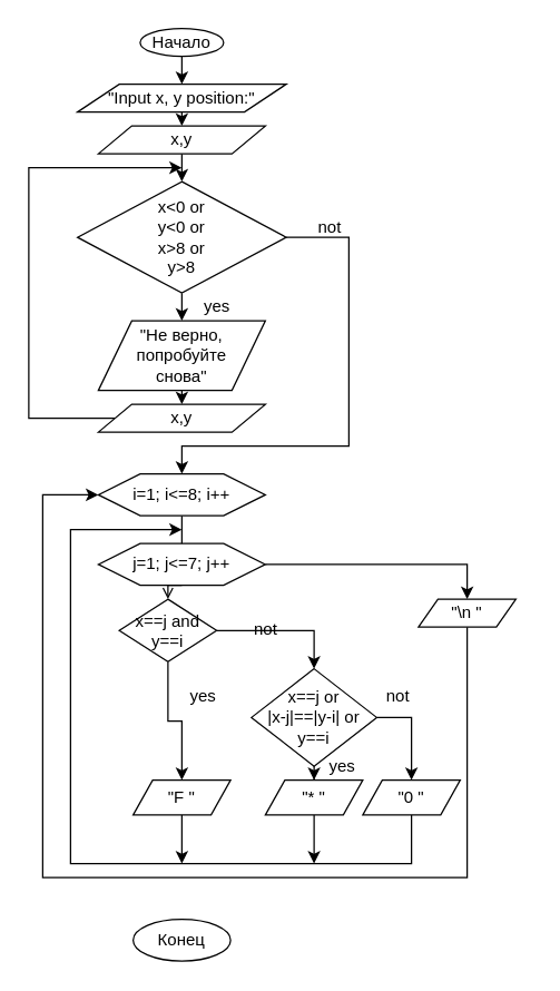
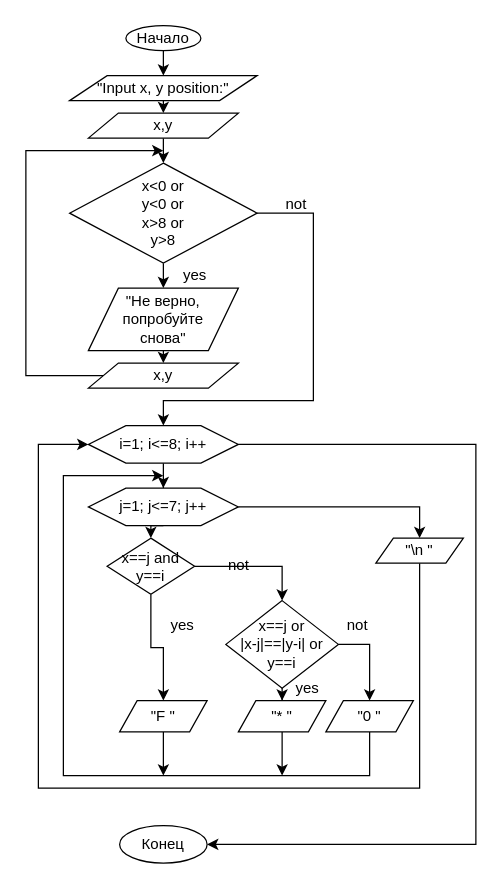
  <mxCell id="0" />
  <mxCell id="1" parent="0" />
  <mxCell id="2" style="edgeStyle=orthogonalEdgeStyle;rounded=0;orthogonalLoop=1;jettySize=auto;html=1;exitX=0.5;exitY=1;exitDx=0;exitDy=0;entryX=0.5;entryY=0;entryDx=0;entryDy=0;" edge="1" parent="1" source="3" target="5"><mxGeometry relative="1" as="geometry" /></mxCell>
  <mxCell id="3" value="Начало" style="ellipse;whiteSpace=wrap;html=1;" vertex="1" parent="1"><mxGeometry x="100" y="20" width="60" height="20" as="geometry" /></mxCell>
  <mxCell id="4" style="edgeStyle=orthogonalEdgeStyle;rounded=0;orthogonalLoop=1;jettySize=auto;html=1;exitX=0.5;exitY=1;exitDx=0;exitDy=0;entryX=0.5;entryY=0;entryDx=0;entryDy=0;" edge="1" parent="1" source="5" target="7"><mxGeometry relative="1" as="geometry" /></mxCell>
  <mxCell id="5" value="&quot;Input x, y position:&quot;" style="shape=parallelogram;perimeter=parallelogramPerimeter;whiteSpace=wrap;html=1;" vertex="1" parent="1"><mxGeometry x="55" y="60" width="150" height="20" as="geometry" /></mxCell>
  <mxCell id="6" style="edgeStyle=orthogonalEdgeStyle;rounded=0;orthogonalLoop=1;jettySize=auto;html=1;exitX=0.5;exitY=1;exitDx=0;exitDy=0;entryX=0.5;entryY=0;entryDx=0;entryDy=0;" edge="1" parent="1" source="7" target="10"><mxGeometry relative="1" as="geometry" /></mxCell>
  <mxCell id="7" value="x,y" style="shape=parallelogram;perimeter=parallelogramPerimeter;whiteSpace=wrap;html=1;" vertex="1" parent="1"><mxGeometry x="70" y="90" width="120" height="20" as="geometry" /></mxCell>
  <mxCell id="8" style="edgeStyle=orthogonalEdgeStyle;rounded=0;orthogonalLoop=1;jettySize=auto;html=1;exitX=0.5;exitY=1;exitDx=0;exitDy=0;entryX=0.5;entryY=0;entryDx=0;entryDy=0;" edge="1" parent="1" source="10" target="12"><mxGeometry relative="1" as="geometry" /></mxCell>
  <mxCell id="9" style="edgeStyle=orthogonalEdgeStyle;rounded=0;orthogonalLoop=1;jettySize=auto;html=1;entryX=0.5;entryY=0;entryDx=0;entryDy=0;" edge="1" parent="1" source="10" target="18"><mxGeometry relative="1" as="geometry"><Array as="points"><mxPoint x="250" y="170" /><mxPoint x="250" y="320" /><mxPoint x="130" y="320" /></Array></mxGeometry></mxCell>
  <mxCell id="10" value="&lt;div&gt;x&amp;lt;0 or&lt;/div&gt;&lt;div&gt;y&amp;lt;0 or&lt;/div&gt;&lt;div&gt;x&amp;gt;8 or&lt;/div&gt;&lt;div&gt;y&amp;gt;8&lt;br&gt;&lt;/div&gt;" style="rhombus;whiteSpace=wrap;html=1;" vertex="1" parent="1"><mxGeometry x="55" y="130" width="150" height="80" as="geometry" /></mxCell>
  <mxCell id="11" style="edgeStyle=orthogonalEdgeStyle;rounded=0;orthogonalLoop=1;jettySize=auto;html=1;exitX=0.5;exitY=1;exitDx=0;exitDy=0;entryX=0.5;entryY=0;entryDx=0;entryDy=0;" edge="1" parent="1" source="12" target="14"><mxGeometry relative="1" as="geometry" /></mxCell>
  <mxCell id="12" value="&quot;Не верно,&lt;div&gt;попробуйте &lt;br&gt;&lt;/div&gt;&lt;div&gt;снова&quot;&lt;/div&gt;" style="shape=parallelogram;perimeter=parallelogramPerimeter;whiteSpace=wrap;html=1;" vertex="1" parent="1"><mxGeometry x="70" y="230" width="120" height="50" as="geometry" /></mxCell>
  <mxCell id="13" style="edgeStyle=orthogonalEdgeStyle;rounded=0;orthogonalLoop=1;jettySize=auto;html=1;exitX=0;exitY=0.5;exitDx=0;exitDy=0;" edge="1" parent="1" source="14"><mxGeometry relative="1" as="geometry"><mxPoint x="130" y="120" as="targetPoint" /><Array as="points"><mxPoint x="20" y="300" /><mxPoint x="20" y="120" /></Array></mxGeometry></mxCell>
  <mxCell id="14" value="x,y" style="shape=parallelogram;perimeter=parallelogramPerimeter;whiteSpace=wrap;html=1;" vertex="1" parent="1"><mxGeometry x="70" y="290" width="120" height="20" as="geometry" /></mxCell>
  <mxCell id="15" value="&lt;div&gt;yes&lt;/div&gt;" style="text;html=1;align=center;verticalAlign=middle;resizable=0;points=[];autosize=1;" vertex="1" parent="1"><mxGeometry x="140" y="210" width="30" height="20" as="geometry" /></mxCell>
- <mxCell id="16" style="edgeStyle=orthogonalEdgeStyle;rounded=0;orthogonalLoop=1;jettySize=auto;html=1;entryX=0.5;entryY=0;entryDx=0;entryDy=0;endArrow=none;" edge="1" parent="1" source="18" target="22"><mxGeometry relative="1" as="geometry" /></mxCell>
+ <mxCell id="16" style="edgeStyle=orthogonalEdgeStyle;rounded=0;orthogonalLoop=1;jettySize=auto;html=1;entryX=0.5;entryY=0;entryDx=0;entryDy=0;" edge="1" parent="1" source="18" target="22"><mxGeometry relative="1" as="geometry" /></mxCell>
+ <mxCell id="17" style="edgeStyle=orthogonalEdgeStyle;rounded=0;orthogonalLoop=1;jettySize=auto;html=1;" edge="1" parent="1" source="18" target="40"><mxGeometry relative="1" as="geometry"><Array as="points"><mxPoint x="380" y="355" /><mxPoint x="380" y="675" /></Array></mxGeometry></mxCell>
  <mxCell id="18" value="i=1; i&amp;lt;=8; i++" style="shape=hexagon;perimeter=hexagonPerimeter2;whiteSpace=wrap;html=1;" vertex="1" parent="1"><mxGeometry x="70" y="340" width="120" height="30" as="geometry" /></mxCell>
  <mxCell id="19" style="edgeStyle=orthogonalEdgeStyle;rounded=0;orthogonalLoop=1;jettySize=auto;html=1;exitX=0.5;exitY=1;exitDx=0;exitDy=0;" edge="1" parent="1" source="18" target="18"><mxGeometry relative="1" as="geometry" /></mxCell>
- <mxCell id="20" style="edgeStyle=orthogonalEdgeStyle;rounded=0;orthogonalLoop=1;jettySize=auto;html=1;exitX=0.5;exitY=1;exitDx=0;exitDy=0;entryX=0.5;entryY=0;entryDx=0;entryDy=0;endArrow=open;" edge="1" parent="1" source="22" target="25"><mxGeometry relative="1" as="geometry" /></mxCell>
+ <mxCell id="20" style="edgeStyle=orthogonalEdgeStyle;rounded=0;orthogonalLoop=1;jettySize=auto;html=1;exitX=0.5;exitY=1;exitDx=0;exitDy=0;entryX=0.5;entryY=0;entryDx=0;entryDy=0;" edge="1" parent="1" source="22" target="25"><mxGeometry relative="1" as="geometry" /></mxCell>
  <mxCell id="21" style="edgeStyle=orthogonalEdgeStyle;rounded=0;orthogonalLoop=1;jettySize=auto;html=1;entryX=0.5;entryY=0;entryDx=0;entryDy=0;" edge="1" parent="1" source="22" target="39"><mxGeometry relative="1" as="geometry" /></mxCell>
  <mxCell id="22" value="j=1; j&amp;lt;=7; j++" style="shape=hexagon;perimeter=hexagonPerimeter2;whiteSpace=wrap;html=1;" vertex="1" parent="1"><mxGeometry x="70" y="390" width="120" height="30" as="geometry" /></mxCell>
  <mxCell id="23" style="edgeStyle=orthogonalEdgeStyle;rounded=0;orthogonalLoop=1;jettySize=auto;html=1;entryX=0.5;entryY=0;entryDx=0;entryDy=0;" edge="1" parent="1" source="25" target="28"><mxGeometry relative="1" as="geometry" /></mxCell>
  <mxCell id="24" style="edgeStyle=orthogonalEdgeStyle;rounded=0;orthogonalLoop=1;jettySize=auto;html=1;exitX=0.5;exitY=1;exitDx=0;exitDy=0;entryX=0.5;entryY=0;entryDx=0;entryDy=0;" edge="1" parent="1" source="25" target="33"><mxGeometry relative="1" as="geometry"><mxPoint x="129.966" y="530" as="targetPoint" /></mxGeometry></mxCell>
  <mxCell id="25" value="&lt;div&gt;x==j and&lt;/div&gt;&lt;div&gt;y==i&lt;br&gt;&lt;/div&gt;" style="rhombus;whiteSpace=wrap;html=1;" vertex="1" parent="1"><mxGeometry x="85" y="430" width="70" height="45" as="geometry" /></mxCell>
  <mxCell id="26" style="edgeStyle=orthogonalEdgeStyle;rounded=0;orthogonalLoop=1;jettySize=auto;html=1;exitX=1;exitY=0.5;exitDx=0;exitDy=0;entryX=0.5;entryY=0;entryDx=0;entryDy=0;" edge="1" parent="1" source="28" target="37"><mxGeometry relative="1" as="geometry"><mxPoint x="315" y="550" as="targetPoint" /></mxGeometry></mxCell>
  <mxCell id="27" style="edgeStyle=orthogonalEdgeStyle;rounded=0;orthogonalLoop=1;jettySize=auto;html=1;entryX=0.5;entryY=0;entryDx=0;entryDy=0;" edge="1" parent="1" source="28" target="35"><mxGeometry relative="1" as="geometry" /></mxCell>
  <mxCell id="28" value="&lt;div&gt;x==j or&lt;br&gt;&lt;/div&gt;&lt;div&gt;|x-j|==|y-i| or&lt;br&gt;&lt;/div&gt;&lt;div&gt;y==i&lt;br&gt;&lt;/div&gt;" style="rhombus;whiteSpace=wrap;html=1;" vertex="1" parent="1"><mxGeometry x="180" y="480" width="90" height="70" as="geometry" /></mxCell>
  <mxCell id="29" value="&lt;div&gt;not&lt;/div&gt;" style="text;html=1;align=center;verticalAlign=middle;resizable=0;points=[];autosize=1;" vertex="1" parent="1"><mxGeometry x="175" y="442" width="30" height="20" as="geometry" /></mxCell>
  <mxCell id="30" value="&lt;div&gt;not&lt;/div&gt;" style="text;html=1;align=center;verticalAlign=middle;resizable=0;points=[];autosize=1;" vertex="1" parent="1"><mxGeometry x="270" y="490" width="30" height="20" as="geometry" /></mxCell>
  <mxCell id="31" value="yes" style="text;html=1;align=center;verticalAlign=middle;resizable=0;points=[];autosize=1;" vertex="1" parent="1"><mxGeometry x="130" y="490" width="30" height="20" as="geometry" /></mxCell>
  <mxCell id="32" style="edgeStyle=orthogonalEdgeStyle;rounded=0;orthogonalLoop=1;jettySize=auto;html=1;" edge="1" parent="1" source="33"><mxGeometry relative="1" as="geometry"><mxPoint x="130" y="620" as="targetPoint" /></mxGeometry></mxCell>
  <mxCell id="33" value="&quot;F &quot;" style="shape=parallelogram;perimeter=parallelogramPerimeter;whiteSpace=wrap;html=1;" vertex="1" parent="1"><mxGeometry x="95" y="560" width="70" height="25" as="geometry" /></mxCell>
  <mxCell id="34" style="edgeStyle=orthogonalEdgeStyle;rounded=0;orthogonalLoop=1;jettySize=auto;html=1;" edge="1" parent="1" source="35"><mxGeometry relative="1" as="geometry"><mxPoint x="225" y="620" as="targetPoint" /></mxGeometry></mxCell>
  <mxCell id="35" value="&quot;* &quot;" style="shape=parallelogram;perimeter=parallelogramPerimeter;whiteSpace=wrap;html=1;" vertex="1" parent="1"><mxGeometry x="190" y="560" width="70" height="25" as="geometry" /></mxCell>
  <mxCell id="36" style="edgeStyle=orthogonalEdgeStyle;rounded=0;orthogonalLoop=1;jettySize=auto;html=1;exitX=0.5;exitY=1;exitDx=0;exitDy=0;" edge="1" parent="1" source="37"><mxGeometry relative="1" as="geometry"><mxPoint x="130" y="380" as="targetPoint" /><Array as="points"><mxPoint x="295" y="620" /><mxPoint x="50" y="620" /><mxPoint x="50" y="380" /></Array></mxGeometry></mxCell>
  <mxCell id="37" value="&quot;0 &quot;" style="shape=parallelogram;perimeter=parallelogramPerimeter;whiteSpace=wrap;html=1;" vertex="1" parent="1"><mxGeometry x="260" y="560" width="70" height="25" as="geometry" /></mxCell>
  <mxCell id="38" style="edgeStyle=orthogonalEdgeStyle;rounded=0;orthogonalLoop=1;jettySize=auto;html=1;entryX=0;entryY=0.5;entryDx=0;entryDy=0;" edge="1" parent="1" source="39" target="18"><mxGeometry relative="1" as="geometry"><Array as="points"><mxPoint x="335" y="630" /><mxPoint x="30" y="630" /><mxPoint x="30" y="355" /></Array></mxGeometry></mxCell>
  <mxCell id="39" value="&quot;\n &quot;" style="shape=parallelogram;perimeter=parallelogramPerimeter;whiteSpace=wrap;html=1;" vertex="1" parent="1"><mxGeometry x="300" y="430" width="70" height="20" as="geometry" /></mxCell>
  <mxCell id="40" value="&lt;div&gt;Конец&lt;/div&gt;" style="ellipse;whiteSpace=wrap;html=1;" vertex="1" parent="1"><mxGeometry x="95" y="660" width="70" height="30" as="geometry" /></mxCell>
  <mxCell id="41" value="&lt;div&gt;not&lt;/div&gt;" style="text;html=1;align=center;verticalAlign=middle;resizable=0;points=[];autosize=1;" vertex="1" parent="1"><mxGeometry x="221" y="153" width="30" height="20" as="geometry" /></mxCell>
  <mxCell id="42" value="&lt;div&gt;yes&lt;/div&gt;" style="text;html=1;align=center;verticalAlign=middle;resizable=0;points=[];autosize=1;" vertex="1" parent="1"><mxGeometry x="230" y="540" width="30" height="20" as="geometry" /></mxCell>
